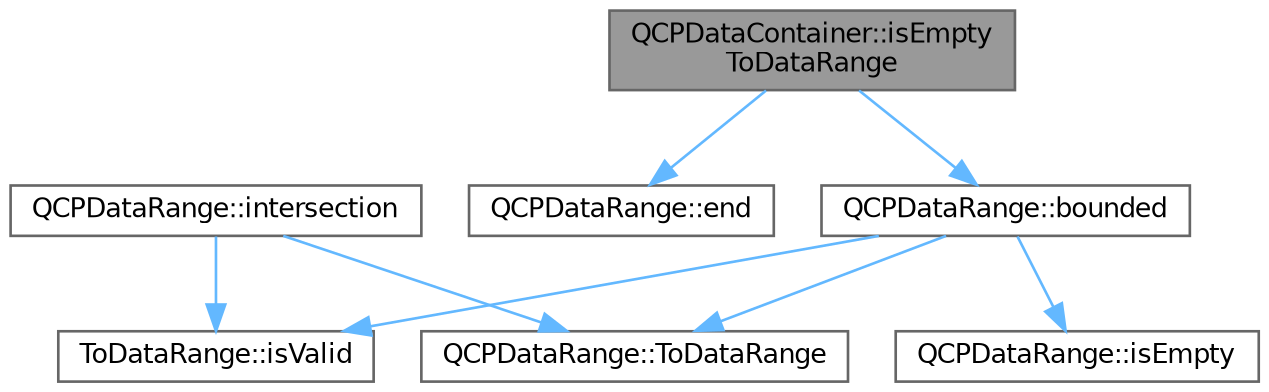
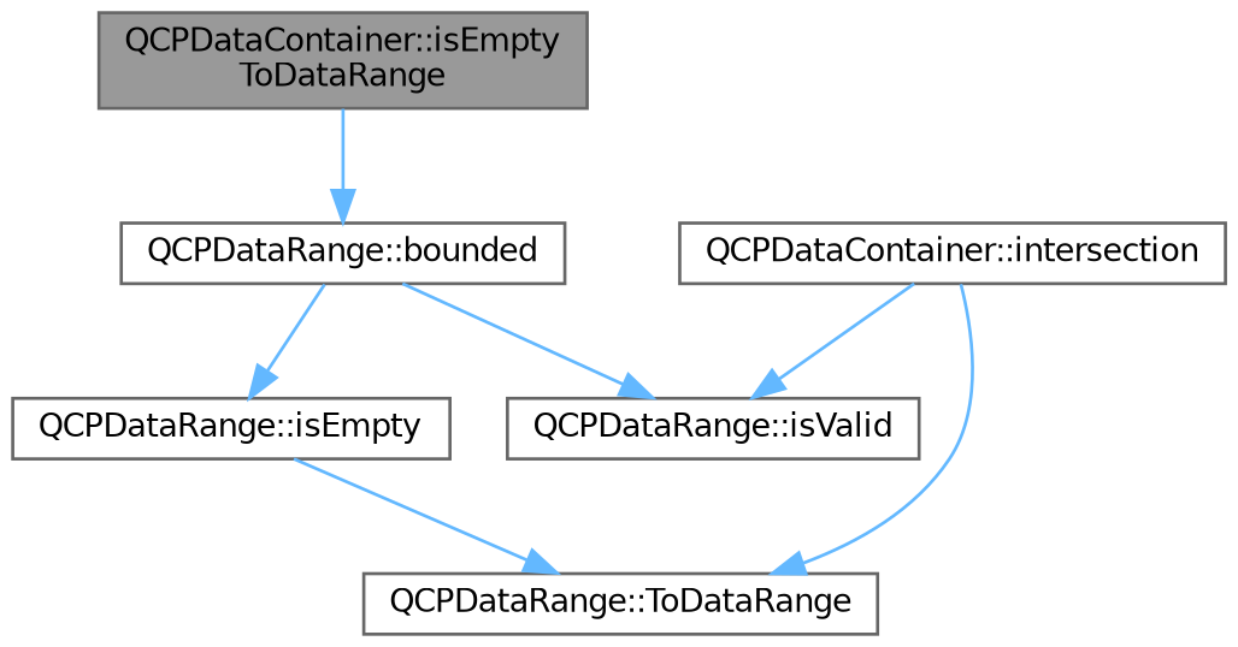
  digraph {
    rankdir=TB
    node [color=grey40 fillcolor=white fontname=Helvetica fontsize=10 shape=box style=filled]
    edge [color=steelblue1 fontname=Helvetica fontsize=10 labelfontname=Helvetica labelfontsize=10 style=solid]
    n1 [color=gray40 fillcolor=grey60 fontcolor=black height=0.2 label="QCPDataContainer::isEmpty\lToDataRange" width=0.4]
    n2 [height=0.2 label="QCPDataRange::bounded" width=0.4]
-   n3 [height=0.2 label="QCPDataRange::end" width=0.4]
    n4 [height=0.2 label="QCPDataRange::ToDataRange" width=0.4]
    n5 [height=0.2 label="QCPDataRange::isEmpty" width=0.4]
-   n6 [height=0.2 label="ToDataRange::isValid" width=0.4]
-   n7 [height=0.2 label="QCPDataRange::intersection" width=0.4]
+   n6 [height=0.2 label="QCPDataRange::isValid" width=0.4]
+   n7 [height=0.2 label="QCPDataContainer::intersection" width=0.4]
    n1 -> n2
-   n1 -> n3
-   n2 -> n4
+   n5 -> n4
    n2 -> n5
    n2 -> n6
    n7 -> n4
    n7 -> n6
  }
